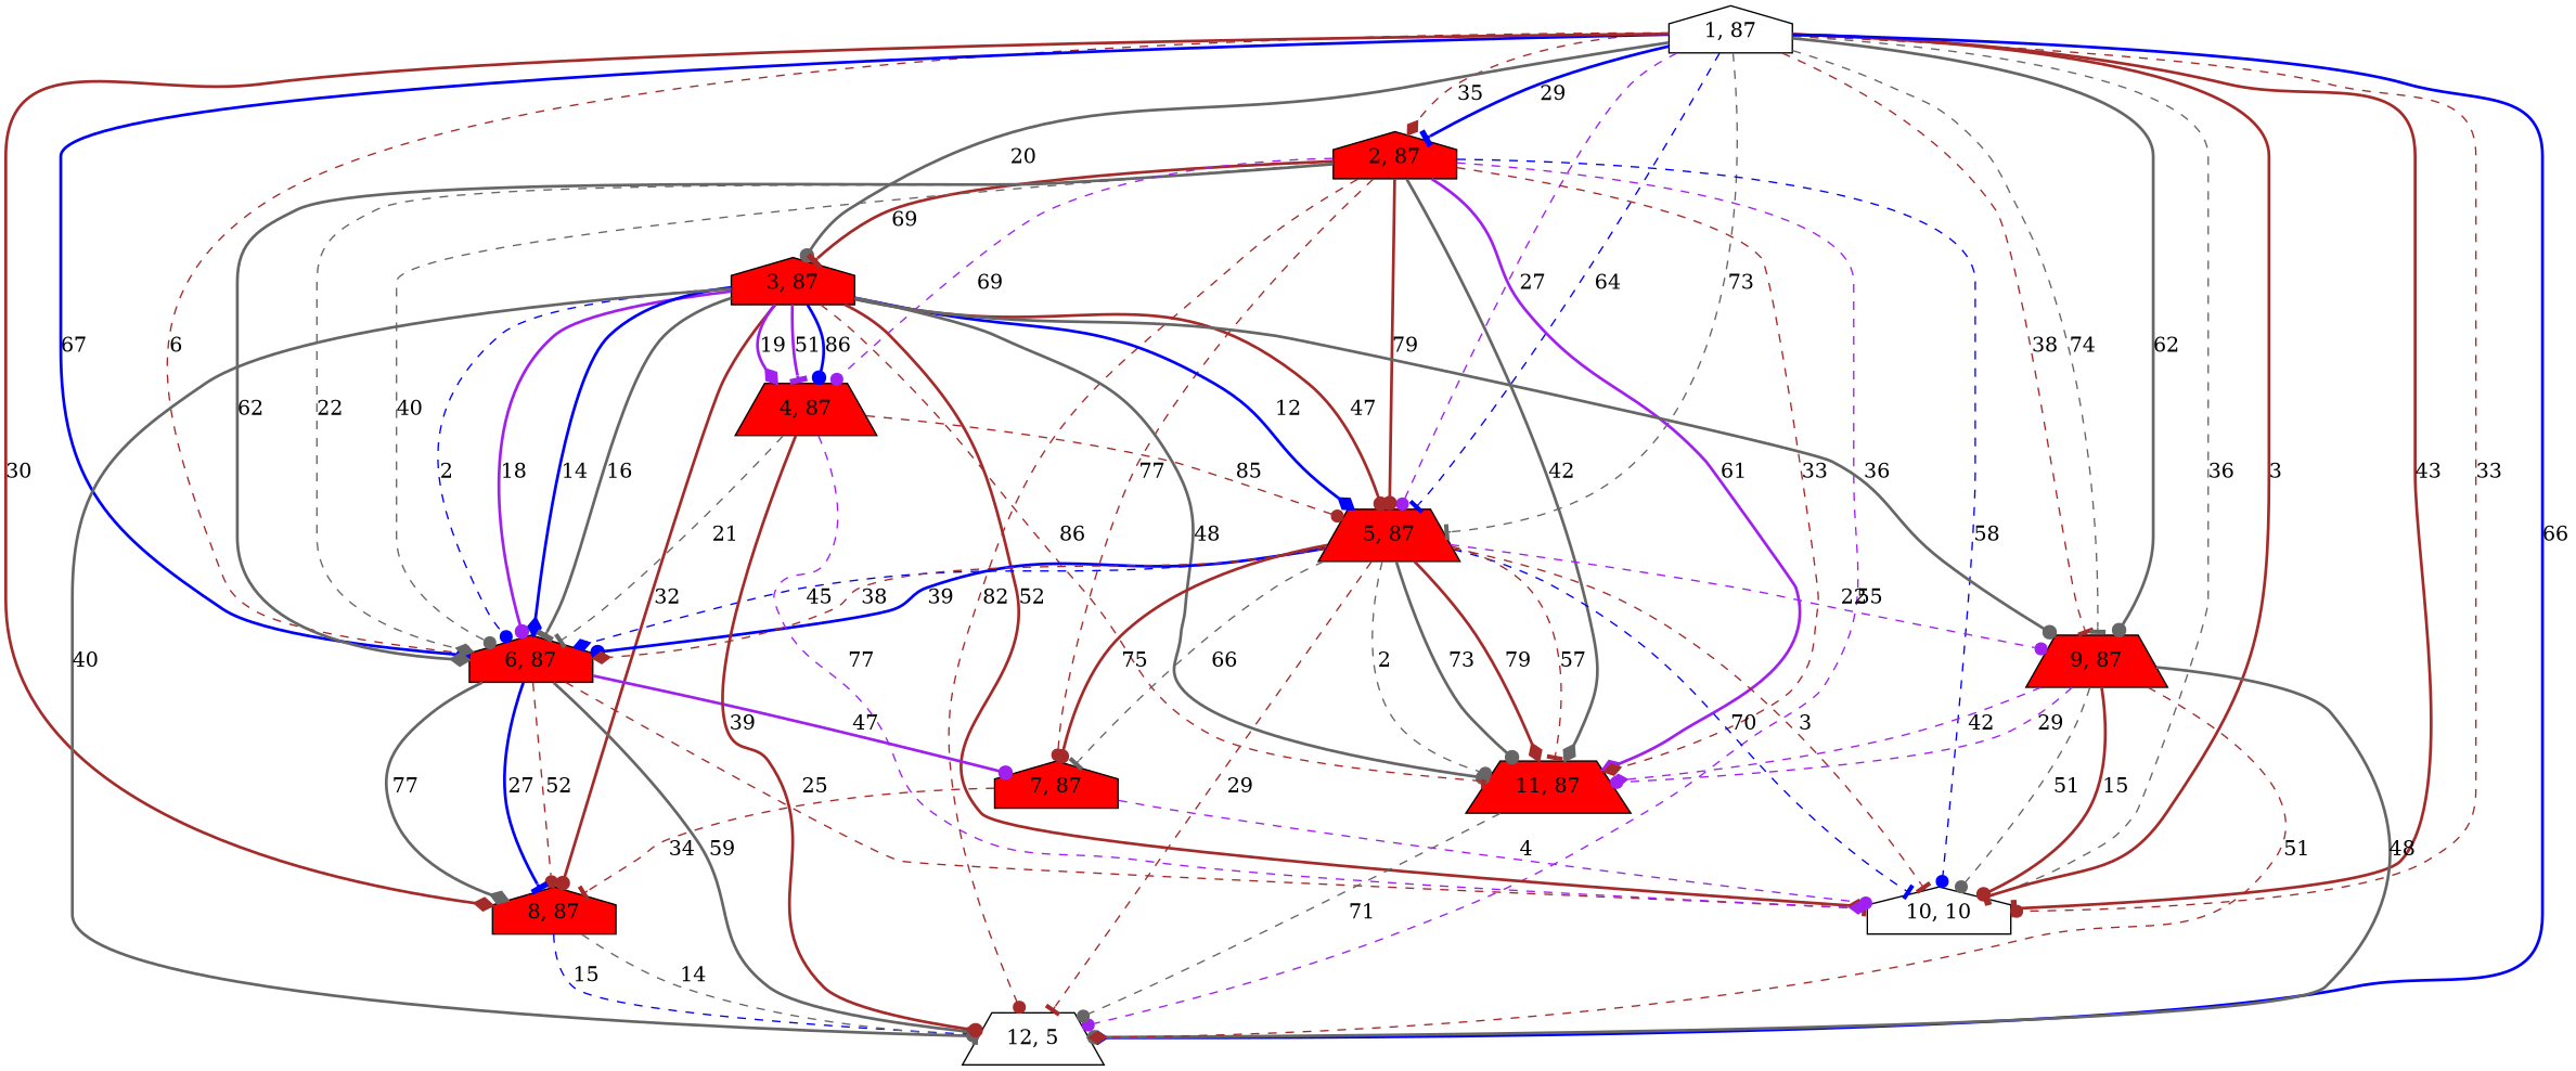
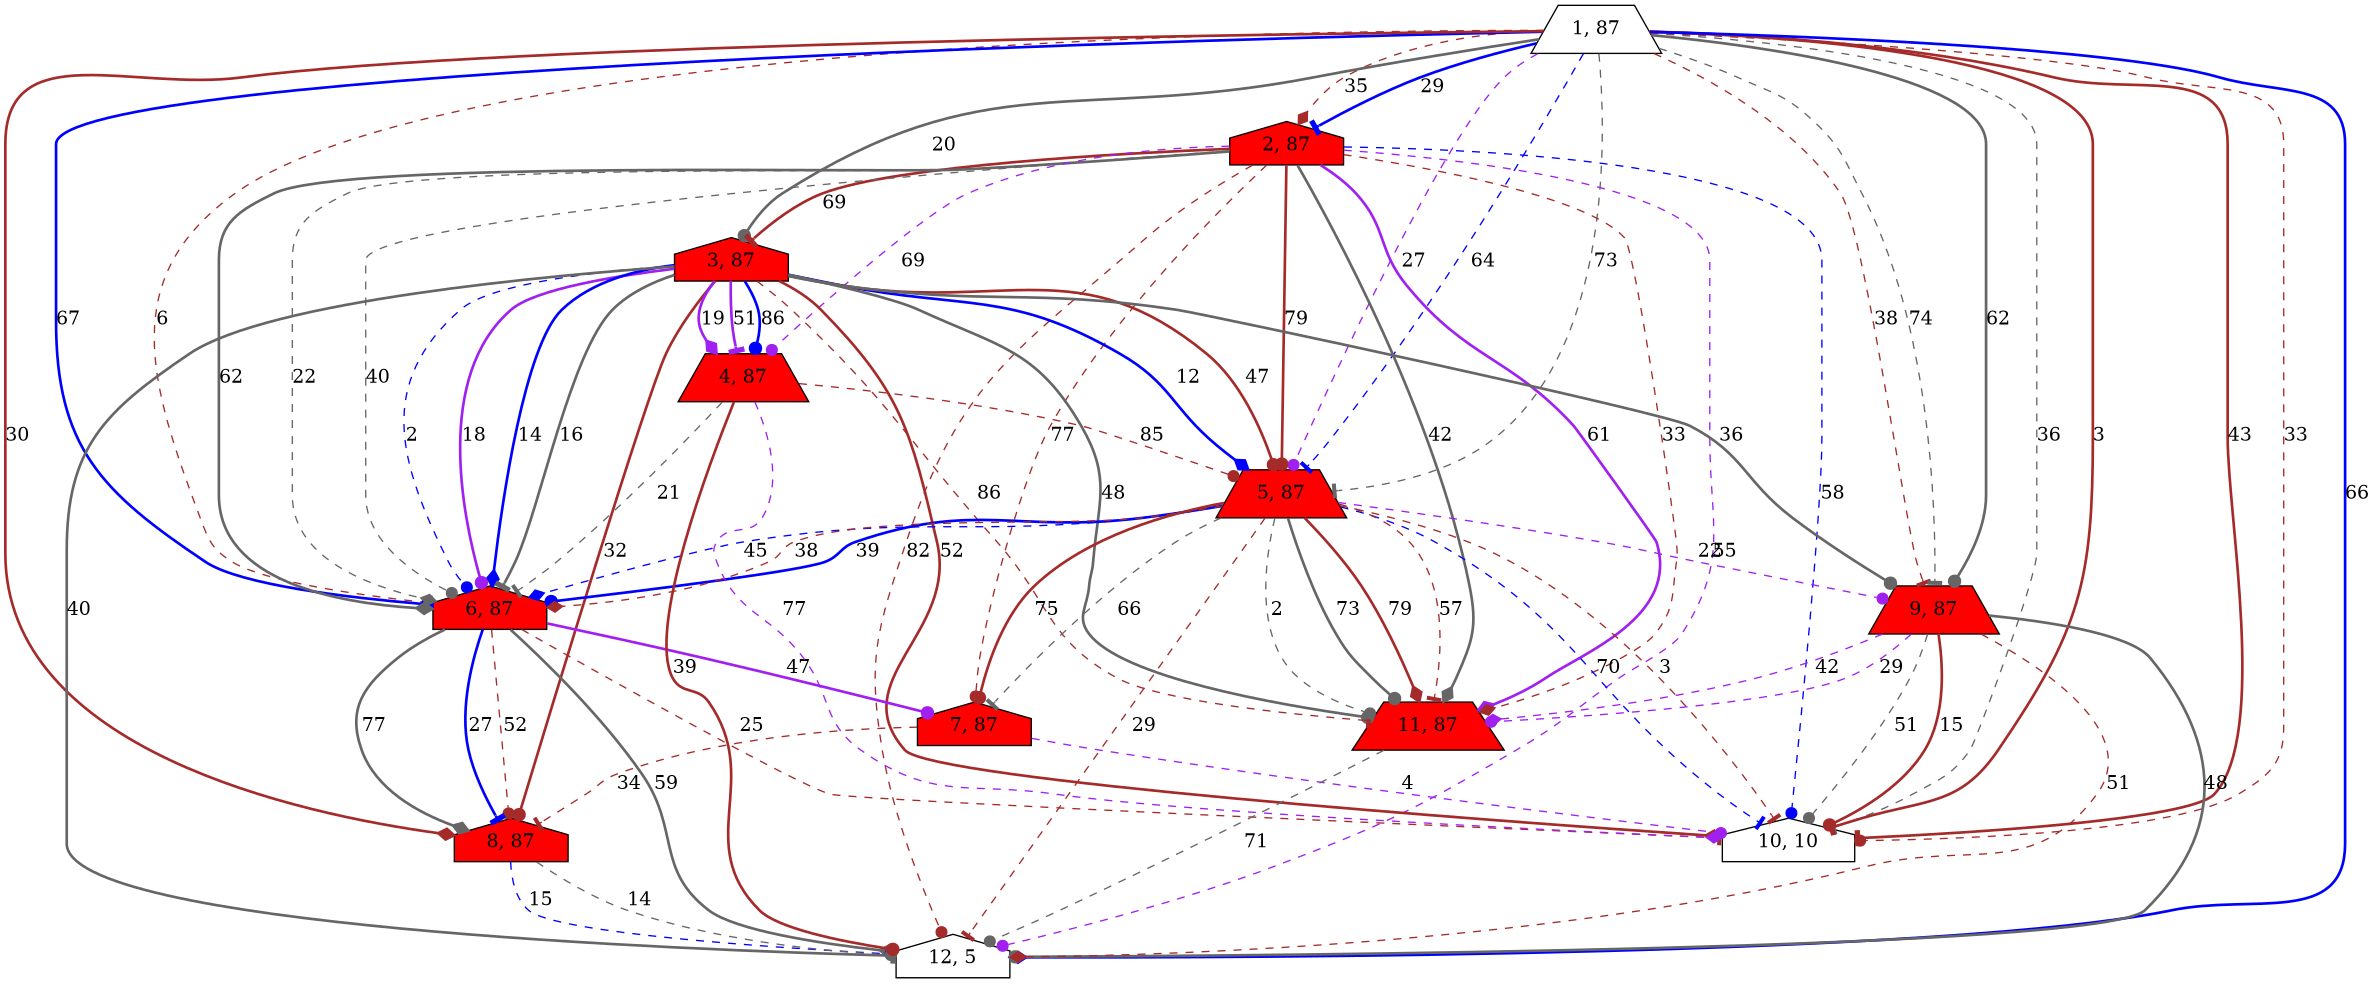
  digraph {
    node [shape=house fillcolor=red style=filled]
    edge [arrowhead=dot color=brown style=dashed]
-   n1 [label="1, 87" fillcolor="" style=""]
+   n1 [label="1, 87" shape=trapezium fillcolor="" style=""]
    n2 [label="2, 87"]
    n3 [label="3, 87"]
    n4 [label="5, 87" shape=trapezium]
    n5 [label="6, 87"]
    n6 [label="8, 87"]
    n7 [label="9, 87" shape=trapezium]
    n8 [label="10, 10" fillcolor="" style=""]
-   n9 [label="12, 5" shape=trapezium fillcolor="" style=""]
+   n9 [label="12, 5" fillcolor="" style=""]
    n10 [label="4, 87" shape=trapezium]
    n11 [label="7, 87"]
    n12 [label="11, 87" shape=trapezium]
    n1 -> n2 [arrowhead=tee color=blue label=29 style=bold]
    n1 -> n2 [arrowhead=diamond label=35]
    n1 -> n3 [color=gray40 label=20 style=bold]
    n1 -> n4 [arrowhead=tee color=gray40 label=73]
    n1 -> n4 [color=purple label=27]
    n1 -> n4 [arrowhead=tee color=blue label=64]
    n1 -> n5 [arrowhead=tee label=6]
    n1 -> n5 [color=blue label=67 style=bold]
    n1 -> n6 [arrowhead=diamond label=30 style=bold]
    n1 -> n7 [arrowhead=tee label=38]
    n1 -> n7 [arrowhead=tee color=gray40 label=74]
    n1 -> n7 [color=gray40 label=62 style=bold]
    n1 -> n8 [arrowhead=tee color=gray40 label=36]
    n1 -> n8 [arrowhead=tee label=3 style=bold]
    n1 -> n8 [arrowhead=tee label=43 style=bold]
    n1 -> n8 [label=33]
    n1 -> n9 [arrowhead=diamond color=blue label=66 style=bold]
    n2 -> n3 [arrowhead=tee label=69 style=bold]
    n2 -> n4 [label=79 style=bold]
    n2 -> n5 [arrowhead=diamond color=gray40 label=62 style=bold]
    n2 -> n5 [arrowhead=diamond color=gray40 label=22]
    n2 -> n5 [color=gray40 label=40]
    n2 -> n8 [color=blue label=58]
    n2 -> n9 [color=purple label=55]
    n2 -> n9 [label=82]
    n2 -> n10 [color=purple label=69]
    n2 -> n11 [label=77]
    n2 -> n12 [arrowhead=diamond color=purple label=61 style=bold]
    n2 -> n12 [arrowhead=diamond label=33]
    n2 -> n12 [arrowhead=diamond color=gray40 label=42 style=bold]
    n3 -> n4 [arrowhead=diamond color=blue label=12 style=bold]
    n3 -> n4 [label=47 style=bold]
    n3 -> n5 [color=blue label=2]
    n3 -> n5 [color=purple label=18 style=bold]
    n3 -> n5 [arrowhead=diamond color=blue label=14 style=bold]
    n3 -> n5 [arrowhead=tee color=gray40 label=16 style=bold]
    n3 -> n6 [label=32 style=bold]
    n3 -> n7 [color=gray40 label=36 style=bold]
    n3 -> n8 [arrowhead=diamond label=52 style=bold]
    n3 -> n9 [arrowhead=tee color=gray40 label=40 style=bold]
    n3 -> n10 [arrowhead=tee color=purple label=51 style=bold]
    n3 -> n10 [color=blue label=86 style=bold]
    n3 -> n10 [arrowhead=diamond color=purple label=19 style=bold]
    n3 -> n12 [color=gray40 label=48 style=bold]
    n3 -> n12 [arrowhead=tee label=86]
    n4 -> n5 [color=blue label=39 style=bold]
    n4 -> n5 [arrowhead=diamond color=blue label=45]
    n4 -> n5 [arrowhead=diamond label=38]
    n4 -> n7 [color=purple label=22]
    n4 -> n8 [arrowhead=tee color=blue label=70]
    n4 -> n8 [arrowhead=tee label=3]
    n4 -> n9 [arrowhead=tee label=29]
    n4 -> n11 [arrowhead=tee color=gray40 label=66]
    n4 -> n11 [label=75 style=bold]
    n4 -> n12 [arrowhead=tee label=57]
    n4 -> n12 [color=gray40 label=2]
    n4 -> n12 [color=gray40 label=73 style=bold]
    n4 -> n12 [arrowhead=diamond label=79 style=bold]
    n5 -> n6 [label=52]
    n5 -> n6 [arrowhead=diamond color=gray40 label=77 style=bold]
    n5 -> n6 [arrowhead=tee color=blue label=27 style=bold]
    n5 -> n8 [arrowhead=tee label=25]
    n5 -> n9 [arrowhead=diamond color=gray40 label=59 style=bold]
    n5 -> n11 [color=purple label=47 style=bold]
    n6 -> n9 [color=blue label=15]
    n6 -> n9 [color=gray40 label=14]
    n7 -> n8 [color=gray40 label=51]
    n7 -> n8 [label=15 style=bold]
    n7 -> n9 [color=gray40 label=48 style=bold]
    n7 -> n9 [arrowhead=diamond label=51]
    n7 -> n12 [arrowhead=diamond color=purple label=42]
    n7 -> n12 [color=purple label=29]
    n10 -> n4 [label=85]
    n10 -> n5 [arrowhead=tee color=gray40 label=21]
    n10 -> n8 [arrowhead=diamond color=purple label=77]
    n10 -> n9 [label=39 style=bold]
    n11 -> n6 [arrowhead=tee label=34]
    n11 -> n8 [color=purple label=4]
    n12 -> n9 [color=gray40 label=71]
  }
